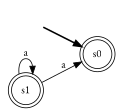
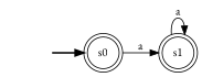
  digraph {
    rankdir=LR
    fontname="EB Garamond"
    node [fontname="EB Garamond" shape=doublecircle]
    edge [fontname="EB Garamond"]
    fake [style=invisible shape=""]
    s0 [root=true]
    s1
    fake -> s0 [style=bold]
-   s1 -> s0 [label=a]
+   s0 -> s1 [label=a]
    s1 -> s1 [label=a]
  }
